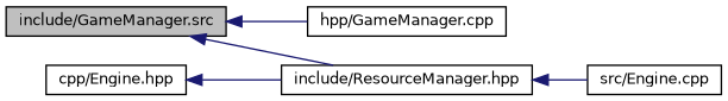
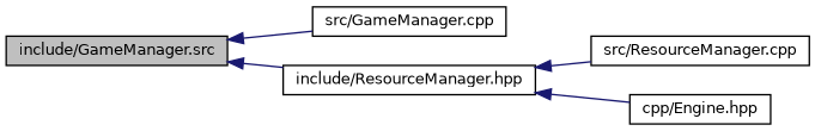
  digraph {
    fontname="DejaVu Sans"
    rankdir=LR
    node [color=black fillcolor=white fontname="DejaVu Sans" fontsize=10 shape=record style=filled]
    edge [color=midnightblue dir=back fontname="DejaVu Sans" fontsize=10 labelfontname=Helvetica labelfontsize=10 style=solid]
    n1 [fillcolor=grey75 fontcolor=black height=0.2 label="include/GameManager.src" width=0.4]
-   n2 [height=0.2 label="hpp/GameManager.cpp" width=0.4]
+   n2 [height=0.2 label="src/GameManager.cpp" width=0.4]
    n3 [height=0.2 label="include/ResourceManager.hpp" width=0.4]
-   n4 [height=0.2 label="src/Engine.cpp" width=0.4]
+   n4 [height=0.2 label="src/ResourceManager.cpp" width=0.4]
    n5 [height=0.2 label="cpp/Engine.hpp" width=0.4]
    n1 -> n2
    n1 -> n3
    n3 -> n4
-   n5 -> n3
+   n3 -> n5
  }
